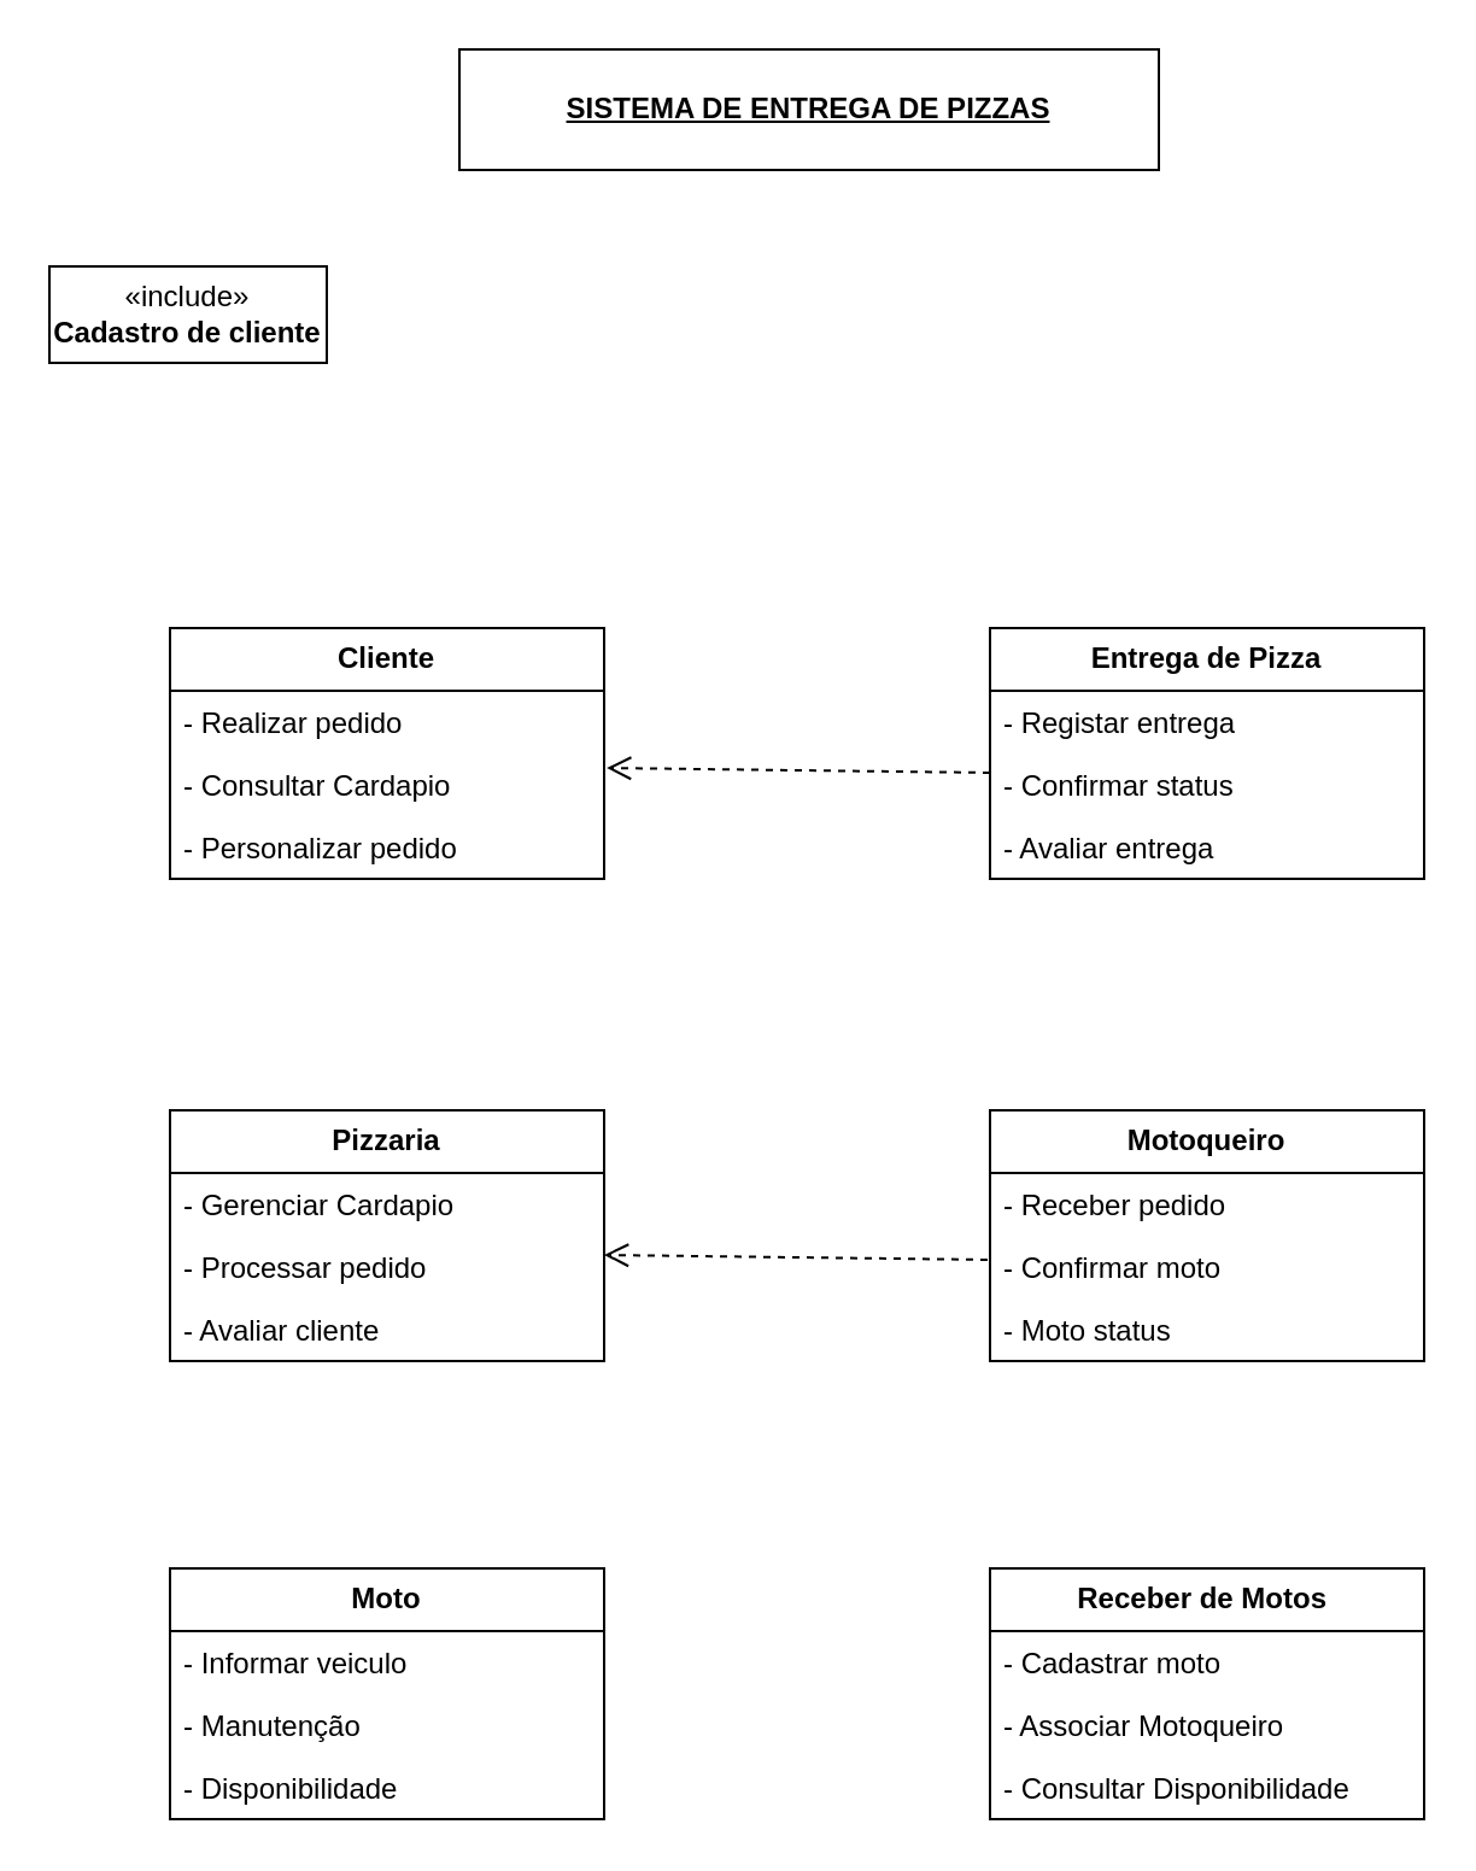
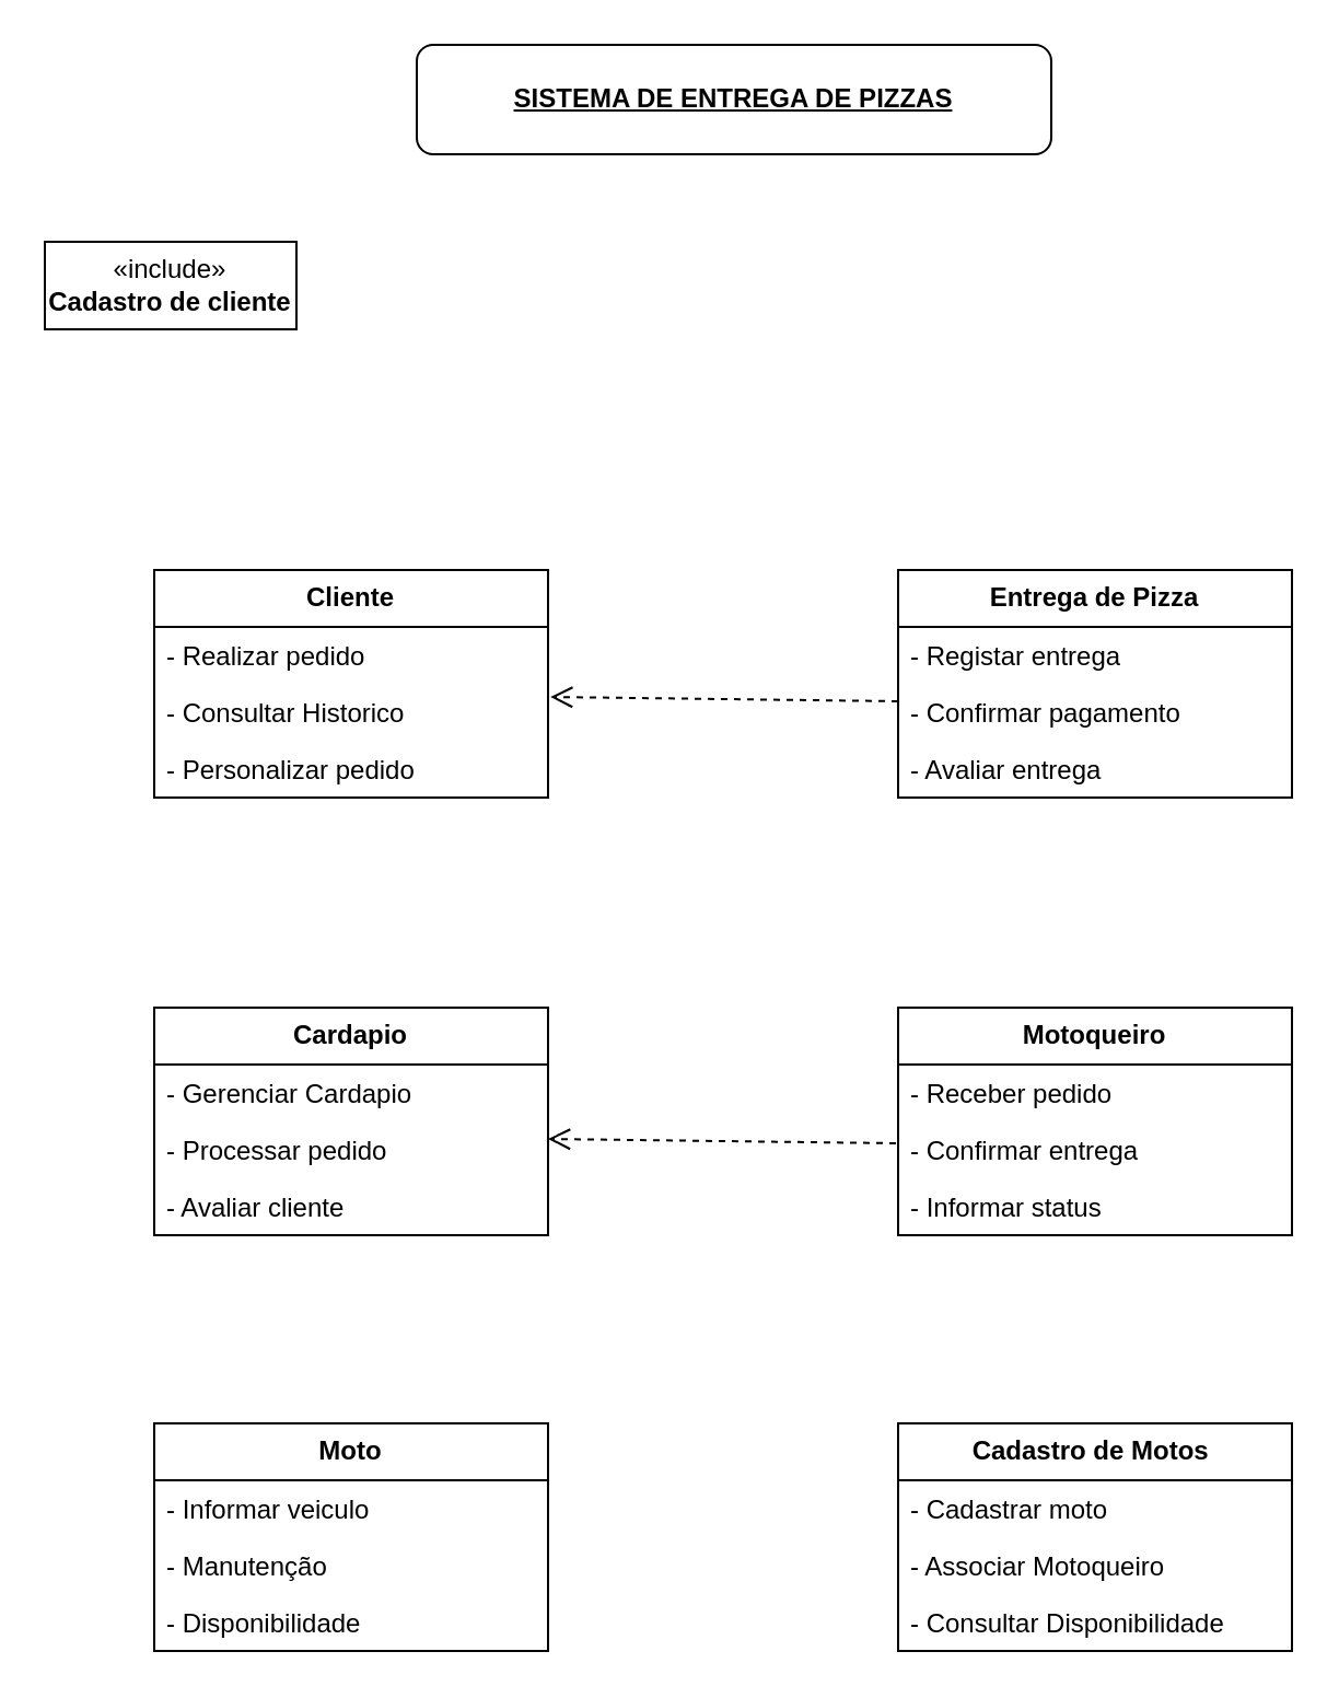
  <mxCell id="0" />
  <mxCell id="1" parent="0" />
- <mxCell id="2" value="&lt;b&gt;&lt;u&gt;SISTEMA DE ENTREGA DE PIZZAS&lt;/u&gt;&lt;/b&gt;" style="html=1;whiteSpace=wrap;fontStyle=0" vertex="1" parent="1"><mxGeometry x="190" y="20" width="290" height="50" as="geometry" /></mxCell>
+ <mxCell id="2" value="&lt;b&gt;&lt;u&gt;SISTEMA DE ENTREGA DE PIZZAS&lt;/u&gt;&lt;/b&gt;" style="html=1;whiteSpace=wrap;fontStyle=0;rounded=1;" vertex="1" parent="1"><mxGeometry x="190" y="20" width="290" height="50" as="geometry" /></mxCell>
  <mxCell id="3" value="«include»&lt;br&gt;&lt;b&gt;Cadastro de cliente&lt;/b&gt;" style="html=1;whiteSpace=wrap;" vertex="1" parent="1"><mxGeometry x="20" y="110" width="115" height="40" as="geometry" /></mxCell>
  <mxCell id="4" value="&lt;b&gt;Cliente&lt;/b&gt;" style="swimlane;fontStyle=0;childLayout=stackLayout;horizontal=1;startSize=26;fillColor=none;horizontalStack=0;resizeParent=1;resizeParentMax=0;resizeLast=0;collapsible=1;marginBottom=0;whiteSpace=wrap;html=1;" vertex="1" parent="1"><mxGeometry x="70" y="260" width="180" height="104" as="geometry" /></mxCell>
  <mxCell id="5" value="- Realizar pedido" style="text;strokeColor=none;fillColor=none;align=left;verticalAlign=top;spacingLeft=4;spacingRight=4;overflow=hidden;rotatable=0;points=[[0,0.5],[1,0.5]];portConstraint=eastwest;whiteSpace=wrap;html=1;" vertex="1" parent="4"><mxGeometry y="26" width="180" height="26" as="geometry" /></mxCell>
- <mxCell id="6" value="- Consultar Cardapio" style="text;strokeColor=none;fillColor=none;align=left;verticalAlign=top;spacingLeft=4;spacingRight=4;overflow=hidden;rotatable=0;points=[[0,0.5],[1,0.5]];portConstraint=eastwest;whiteSpace=wrap;html=1;" vertex="1" parent="4"><mxGeometry y="52" width="180" height="26" as="geometry" /></mxCell>
+ <mxCell id="6" value="- Consultar Historico" style="text;strokeColor=none;fillColor=none;align=left;verticalAlign=top;spacingLeft=4;spacingRight=4;overflow=hidden;rotatable=0;points=[[0,0.5],[1,0.5]];portConstraint=eastwest;whiteSpace=wrap;html=1;" vertex="1" parent="4"><mxGeometry y="52" width="180" height="26" as="geometry" /></mxCell>
  <mxCell id="7" value="- Personalizar pedido" style="text;strokeColor=none;fillColor=none;align=left;verticalAlign=top;spacingLeft=4;spacingRight=4;overflow=hidden;rotatable=0;points=[[0,0.5],[1,0.5]];portConstraint=eastwest;whiteSpace=wrap;html=1;" vertex="1" parent="4"><mxGeometry y="78" width="180" height="26" as="geometry" /></mxCell>
  <mxCell id="8" value="&lt;b&gt;Entrega de Pizza&lt;/b&gt;" style="swimlane;fontStyle=0;childLayout=stackLayout;horizontal=1;startSize=26;fillColor=none;horizontalStack=0;resizeParent=1;resizeParentMax=0;resizeLast=0;collapsible=1;marginBottom=0;whiteSpace=wrap;html=1;" vertex="1" parent="1"><mxGeometry x="410" y="260" width="180" height="104" as="geometry" /></mxCell>
  <mxCell id="9" value="- Registar entrega" style="text;strokeColor=none;fillColor=none;align=left;verticalAlign=top;spacingLeft=4;spacingRight=4;overflow=hidden;rotatable=0;points=[[0,0.5],[1,0.5]];portConstraint=eastwest;whiteSpace=wrap;html=1;" vertex="1" parent="8"><mxGeometry y="26" width="180" height="26" as="geometry" /></mxCell>
- <mxCell id="10" value="- Confirmar status" style="text;strokeColor=none;fillColor=none;align=left;verticalAlign=top;spacingLeft=4;spacingRight=4;overflow=hidden;rotatable=0;points=[[0,0.5],[1,0.5]];portConstraint=eastwest;whiteSpace=wrap;html=1;" vertex="1" parent="8"><mxGeometry y="52" width="180" height="26" as="geometry" /></mxCell>
+ <mxCell id="10" value="- Confirmar pagamento" style="text;strokeColor=none;fillColor=none;align=left;verticalAlign=top;spacingLeft=4;spacingRight=4;overflow=hidden;rotatable=0;points=[[0,0.5],[1,0.5]];portConstraint=eastwest;whiteSpace=wrap;html=1;" vertex="1" parent="8"><mxGeometry y="52" width="180" height="26" as="geometry" /></mxCell>
  <mxCell id="11" value="- Avaliar entrega&amp;nbsp;" style="text;strokeColor=none;fillColor=none;align=left;verticalAlign=top;spacingLeft=4;spacingRight=4;overflow=hidden;rotatable=0;points=[[0,0.5],[1,0.5]];portConstraint=eastwest;whiteSpace=wrap;html=1;" vertex="1" parent="8"><mxGeometry y="78" width="180" height="26" as="geometry" /></mxCell>
- <mxCell id="12" value="&lt;b&gt;Pizzaria&lt;/b&gt;" style="swimlane;fontStyle=0;childLayout=stackLayout;horizontal=1;startSize=26;fillColor=none;horizontalStack=0;resizeParent=1;resizeParentMax=0;resizeLast=0;collapsible=1;marginBottom=0;whiteSpace=wrap;html=1;" vertex="1" parent="1"><mxGeometry x="70" y="460" width="180" height="104" as="geometry" /></mxCell>
+ <mxCell id="12" value="&lt;b&gt;Cardapio&lt;/b&gt;" style="swimlane;fontStyle=0;childLayout=stackLayout;horizontal=1;startSize=26;fillColor=none;horizontalStack=0;resizeParent=1;resizeParentMax=0;resizeLast=0;collapsible=1;marginBottom=0;whiteSpace=wrap;html=1;" vertex="1" parent="1"><mxGeometry x="70" y="460" width="180" height="104" as="geometry" /></mxCell>
  <mxCell id="13" value="- Gerenciar Cardapio&amp;nbsp;" style="text;strokeColor=none;fillColor=none;align=left;verticalAlign=top;spacingLeft=4;spacingRight=4;overflow=hidden;rotatable=0;points=[[0,0.5],[1,0.5]];portConstraint=eastwest;whiteSpace=wrap;html=1;" vertex="1" parent="12"><mxGeometry y="26" width="180" height="26" as="geometry" /></mxCell>
  <mxCell id="14" value="- Processar pedido" style="text;strokeColor=none;fillColor=none;align=left;verticalAlign=top;spacingLeft=4;spacingRight=4;overflow=hidden;rotatable=0;points=[[0,0.5],[1,0.5]];portConstraint=eastwest;whiteSpace=wrap;html=1;" vertex="1" parent="12"><mxGeometry y="52" width="180" height="26" as="geometry" /></mxCell>
  <mxCell id="15" value="- Avaliar cliente" style="text;strokeColor=none;fillColor=none;align=left;verticalAlign=top;spacingLeft=4;spacingRight=4;overflow=hidden;rotatable=0;points=[[0,0.5],[1,0.5]];portConstraint=eastwest;whiteSpace=wrap;html=1;" vertex="1" parent="12"><mxGeometry y="78" width="180" height="26" as="geometry" /></mxCell>
  <mxCell id="16" value="&lt;b&gt;Motoqueiro&lt;/b&gt;" style="swimlane;fontStyle=0;childLayout=stackLayout;horizontal=1;startSize=26;fillColor=none;horizontalStack=0;resizeParent=1;resizeParentMax=0;resizeLast=0;collapsible=1;marginBottom=0;whiteSpace=wrap;html=1;" vertex="1" parent="1"><mxGeometry x="410" y="460" width="180" height="104" as="geometry" /></mxCell>
  <mxCell id="17" value="- Receber pedido" style="text;strokeColor=none;fillColor=none;align=left;verticalAlign=top;spacingLeft=4;spacingRight=4;overflow=hidden;rotatable=0;points=[[0,0.5],[1,0.5]];portConstraint=eastwest;whiteSpace=wrap;html=1;" vertex="1" parent="16"><mxGeometry y="26" width="180" height="26" as="geometry" /></mxCell>
- <mxCell id="18" value="- Confirmar moto" style="text;strokeColor=none;fillColor=none;align=left;verticalAlign=top;spacingLeft=4;spacingRight=4;overflow=hidden;rotatable=0;points=[[0,0.5],[1,0.5]];portConstraint=eastwest;whiteSpace=wrap;html=1;" vertex="1" parent="16"><mxGeometry y="52" width="180" height="26" as="geometry" /></mxCell>
- <mxCell id="19" value="- Moto status" style="text;strokeColor=none;fillColor=none;align=left;verticalAlign=top;spacingLeft=4;spacingRight=4;overflow=hidden;rotatable=0;points=[[0,0.5],[1,0.5]];portConstraint=eastwest;whiteSpace=wrap;html=1;" vertex="1" parent="16"><mxGeometry y="78" width="180" height="26" as="geometry" /></mxCell>
+ <mxCell id="18" value="- Confirmar entrega" style="text;strokeColor=none;fillColor=none;align=left;verticalAlign=top;spacingLeft=4;spacingRight=4;overflow=hidden;rotatable=0;points=[[0,0.5],[1,0.5]];portConstraint=eastwest;whiteSpace=wrap;html=1;" vertex="1" parent="16"><mxGeometry y="52" width="180" height="26" as="geometry" /></mxCell>
+ <mxCell id="19" value="- Informar status" style="text;strokeColor=none;fillColor=none;align=left;verticalAlign=top;spacingLeft=4;spacingRight=4;overflow=hidden;rotatable=0;points=[[0,0.5],[1,0.5]];portConstraint=eastwest;whiteSpace=wrap;html=1;" vertex="1" parent="16"><mxGeometry y="78" width="180" height="26" as="geometry" /></mxCell>
  <mxCell id="20" value="&lt;b&gt;Moto&lt;/b&gt;" style="swimlane;fontStyle=0;childLayout=stackLayout;horizontal=1;startSize=26;fillColor=none;horizontalStack=0;resizeParent=1;resizeParentMax=0;resizeLast=0;collapsible=1;marginBottom=0;whiteSpace=wrap;html=1;" vertex="1" parent="1"><mxGeometry x="70" y="650" width="180" height="104" as="geometry" /></mxCell>
  <mxCell id="21" value="- Informar veiculo" style="text;strokeColor=none;fillColor=none;align=left;verticalAlign=top;spacingLeft=4;spacingRight=4;overflow=hidden;rotatable=0;points=[[0,0.5],[1,0.5]];portConstraint=eastwest;whiteSpace=wrap;html=1;" vertex="1" parent="20"><mxGeometry y="26" width="180" height="26" as="geometry" /></mxCell>
  <mxCell id="22" value="- Manutenção" style="text;strokeColor=none;fillColor=none;align=left;verticalAlign=top;spacingLeft=4;spacingRight=4;overflow=hidden;rotatable=0;points=[[0,0.5],[1,0.5]];portConstraint=eastwest;whiteSpace=wrap;html=1;" vertex="1" parent="20"><mxGeometry y="52" width="180" height="26" as="geometry" /></mxCell>
  <mxCell id="23" value="- Disponibilidade" style="text;strokeColor=none;fillColor=none;align=left;verticalAlign=top;spacingLeft=4;spacingRight=4;overflow=hidden;rotatable=0;points=[[0,0.5],[1,0.5]];portConstraint=eastwest;whiteSpace=wrap;html=1;" vertex="1" parent="20"><mxGeometry y="78" width="180" height="26" as="geometry" /></mxCell>
- <mxCell id="24" value="&lt;b&gt;Receber de Motos&amp;nbsp;&lt;/b&gt;" style="swimlane;fontStyle=0;childLayout=stackLayout;horizontal=1;startSize=26;fillColor=none;horizontalStack=0;resizeParent=1;resizeParentMax=0;resizeLast=0;collapsible=1;marginBottom=0;whiteSpace=wrap;html=1;" vertex="1" parent="1"><mxGeometry x="410" y="650" width="180" height="104" as="geometry" /></mxCell>
+ <mxCell id="24" value="&lt;b&gt;Cadastro de Motos&amp;nbsp;&lt;/b&gt;" style="swimlane;fontStyle=0;childLayout=stackLayout;horizontal=1;startSize=26;fillColor=none;horizontalStack=0;resizeParent=1;resizeParentMax=0;resizeLast=0;collapsible=1;marginBottom=0;whiteSpace=wrap;html=1;" vertex="1" parent="1"><mxGeometry x="410" y="650" width="180" height="104" as="geometry" /></mxCell>
  <mxCell id="25" value="- Cadastrar moto" style="text;strokeColor=none;fillColor=none;align=left;verticalAlign=top;spacingLeft=4;spacingRight=4;overflow=hidden;rotatable=0;points=[[0,0.5],[1,0.5]];portConstraint=eastwest;whiteSpace=wrap;html=1;" vertex="1" parent="24"><mxGeometry y="26" width="180" height="26" as="geometry" /></mxCell>
  <mxCell id="26" value="- Associar Motoqueiro" style="text;strokeColor=none;fillColor=none;align=left;verticalAlign=top;spacingLeft=4;spacingRight=4;overflow=hidden;rotatable=0;points=[[0,0.5],[1,0.5]];portConstraint=eastwest;whiteSpace=wrap;html=1;" vertex="1" parent="24"><mxGeometry y="52" width="180" height="26" as="geometry" /></mxCell>
  <mxCell id="27" value="- Consultar Disponibilidade" style="text;strokeColor=none;fillColor=none;align=left;verticalAlign=top;spacingLeft=4;spacingRight=4;overflow=hidden;rotatable=0;points=[[0,0.5],[1,0.5]];portConstraint=eastwest;whiteSpace=wrap;html=1;" vertex="1" parent="24"><mxGeometry y="78" width="180" height="26" as="geometry" /></mxCell>
  <mxCell id="28" value="" style="html=1;verticalAlign=bottom;endArrow=open;dashed=1;endSize=8;curved=0;rounded=0;entryX=1.006;entryY=0.231;entryDx=0;entryDy=0;entryPerimeter=0;" edge="1" parent="1" target="6"><mxGeometry relative="1" as="geometry"><mxPoint x="410" y="320" as="sourcePoint" /><mxPoint x="330" y="320" as="targetPoint" /></mxGeometry></mxCell>
  <mxCell id="29" value="" style="html=1;verticalAlign=bottom;endArrow=open;dashed=1;endSize=8;curved=0;rounded=0;entryX=1.006;entryY=0.231;entryDx=0;entryDy=0;entryPerimeter=0;" edge="1" parent="1"><mxGeometry relative="1" as="geometry"><mxPoint x="409" y="522" as="sourcePoint" /><mxPoint x="250" y="520" as="targetPoint" /></mxGeometry></mxCell>
